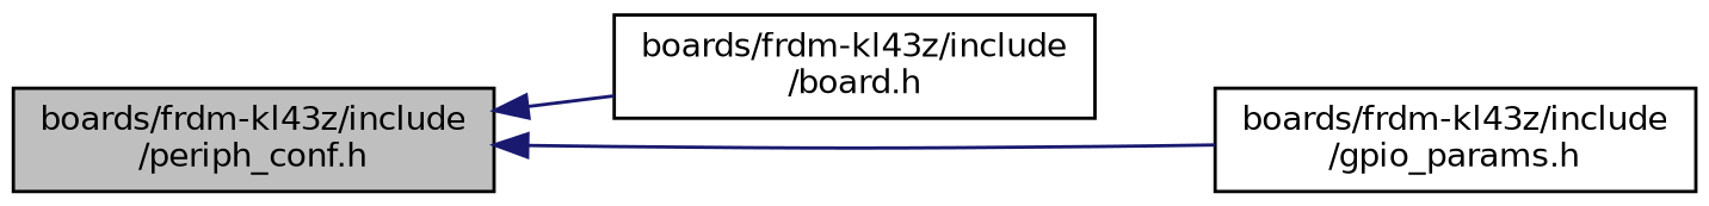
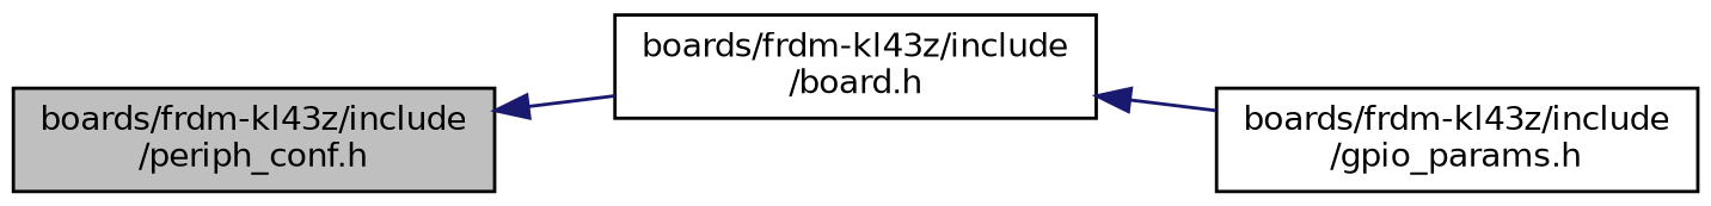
  digraph {
    rankdir=LR
    node [color=black fillcolor=white fontname=Helvetica fontsize=10 shape=record style=filled]
    edge [color=midnightblue dir=back fontname=Helvetica fontsize=10 labelfontname=Helvetica labelfontsize=10 style=solid]
    n1 [fillcolor=grey75 fontcolor=black height=0.2 label="boards/frdm-kl43z/include\l/periph_conf.h" width=0.4]
    n2 [height=0.2 label="boards/frdm-kl43z/include\l/board.h" width=0.4]
    n3 [height=0.2 label="boards/frdm-kl43z/include\l/gpio_params.h" width=0.4]
    n1 -> n2
-   n1 -> n3
+   n2 -> n3
  }
